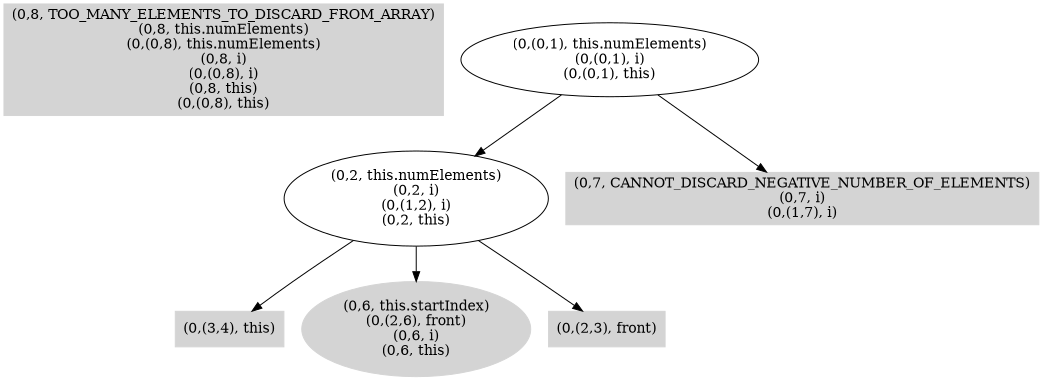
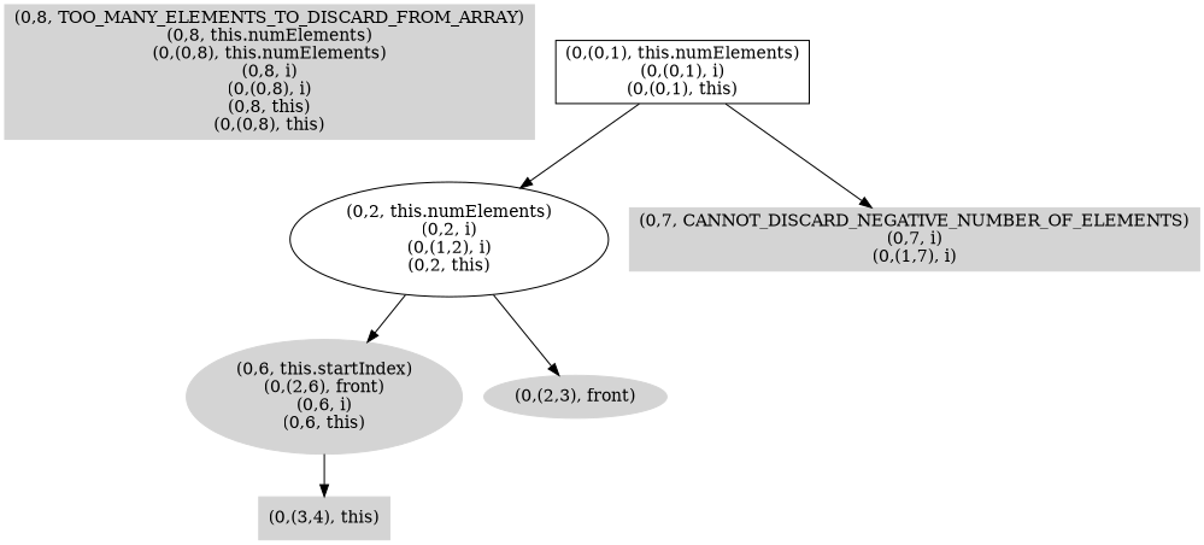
  digraph {
    node [color=".0 .0 .83" shape=box style=filled]
    n1 [label="(0,8, TOO_MANY_ELEMENTS_TO_DISCARD_FROM_ARRAY)\n(0,8, this.numElements)\n(0,(0,8), this.numElements)\n(0,8, i)\n(0,(0,8), i)\n(0,8, this)\n(0,(0,8), this)"]
    n2 [label="(0,(3,4), this)"]
    n3 [label="(0,6, this.startIndex)\n(0,(2,6), front)\n(0,6, i)\n(0,6, this)" shape=ellipse]
-   n4 [label="(0,(2,3), front)"]
+   n4 [label="(0,(2,3), front)" shape=ellipse]
    n5 [label="(0,2, this.numElements)\n(0,2, i)\n(0,(1,2), i)\n(0,2, this)" color="" shape="" style=""]
    n6 [label="(0,7, CANNOT_DISCARD_NEGATIVE_NUMBER_OF_ELEMENTS)\n(0,7, i)\n(0,(1,7), i)"]
-   n7 [label="(0,(0,1), this.numElements)\n(0,(0,1), i)\n(0,(0,1), this)" color="" shape="" style=""]
-   n5 -> n2
+   n7 [label="(0,(0,1), this.numElements)\n(0,(0,1), i)\n(0,(0,1), this)" color="" style=""]
+   n3 -> n2
    n5 -> n3
    n5 -> n4
    n7 -> n5
    n7 -> n6
  }
